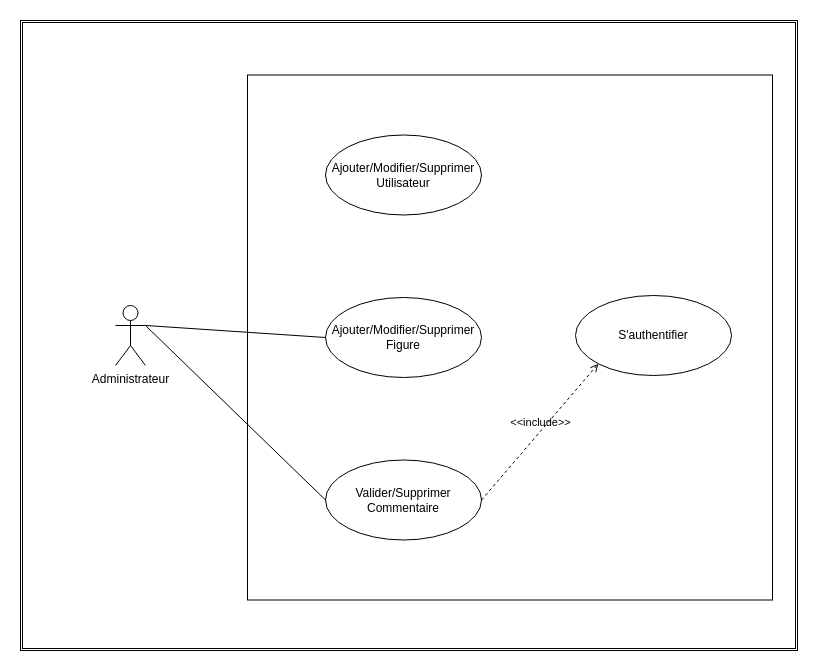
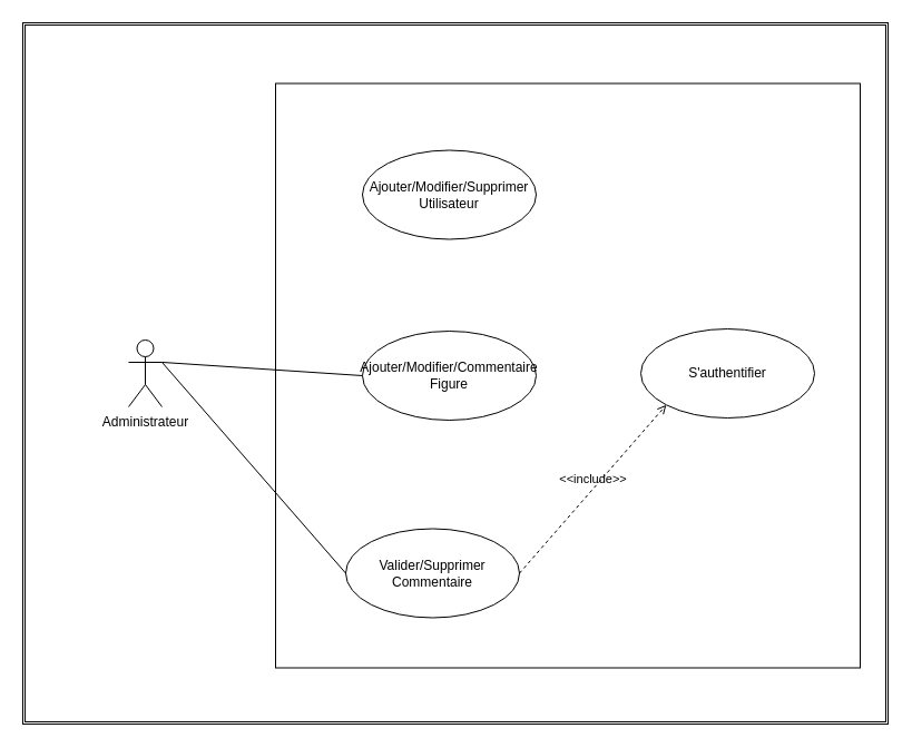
  <mxCell id="0" />
  <mxCell id="1" parent="0" />
  <mxCell id="2" value="" style="shape=ext;double=1;rounded=0;whiteSpace=wrap;html=1;fillColor=#FFFFFF;" parent="1" vertex="1"><mxGeometry x="20" y="20" width="777" height="630" as="geometry" /></mxCell>
  <mxCell id="3" value="&lt;div&gt;Administrateur&lt;/div&gt;" style="shape=umlActor;verticalLabelPosition=bottom;labelBackgroundColor=#ffffff;verticalAlign=top;html=1;outlineConnect=0;" parent="1" vertex="1"><mxGeometry x="115" y="305" width="30" height="60" as="geometry" /></mxCell>
  <mxCell id="4" value="" style="whiteSpace=wrap;html=1;aspect=fixed;fillColor=#FFFFFF;" parent="1" vertex="1"><mxGeometry x="247" y="74.5" width="525" height="525" as="geometry" /></mxCell>
  <mxCell id="5" value="&lt;div&gt;Ajouter/Modifier/Supprimer&lt;/div&gt;&lt;div&gt;Utilisateur&lt;br&gt;&lt;/div&gt;" style="ellipse;whiteSpace=wrap;html=1;fillColor=#FFFFFF;" parent="1" vertex="1"><mxGeometry x="325" y="134.5" width="156" height="80" as="geometry" /></mxCell>
- <mxCell id="6" value="&lt;div&gt;Ajouter/Modifier/Supprimer&lt;/div&gt;&lt;div&gt;Figure&lt;br&gt;&lt;/div&gt;" style="ellipse;whiteSpace=wrap;html=1;fillColor=#FFFFFF;" parent="1" vertex="1"><mxGeometry x="325" y="297" width="156" height="80" as="geometry" /></mxCell>
- <mxCell id="7" value="&lt;div&gt;Valider/Supprimer&lt;/div&gt;&lt;div&gt;Commentaire&lt;br&gt;&lt;/div&gt;" style="ellipse;whiteSpace=wrap;html=1;fillColor=#FFFFFF;" parent="1" vertex="1"><mxGeometry x="325" y="459.5" width="156" height="80" as="geometry" /></mxCell>
+ <mxCell id="6" value="&lt;div&gt;Ajouter/Modifier/Commentaire&lt;/div&gt;&lt;div&gt;Figure&lt;br&gt;&lt;/div&gt;" style="ellipse;whiteSpace=wrap;html=1;fillColor=#FFFFFF;" parent="1" vertex="1"><mxGeometry x="325" y="297" width="156" height="80" as="geometry" /></mxCell>
+ <mxCell id="7" value="&lt;div&gt;Valider/Supprimer&lt;/div&gt;&lt;div&gt;Commentaire&lt;br&gt;&lt;/div&gt;" style="ellipse;whiteSpace=wrap;html=1;fillColor=#FFFFFF;" parent="1" vertex="1"><mxGeometry x="310" y="474.5" width="156" height="80" as="geometry" /></mxCell>
  <mxCell id="8" value="" style="endArrow=none;html=1;exitX=1;exitY=0.333;exitDx=0;exitDy=0;exitPerimeter=0;entryX=0;entryY=0.5;entryDx=0;entryDy=0;" parent="1" source="3" target="6" edge="1"><mxGeometry width="50" height="50" relative="1" as="geometry"><mxPoint x="155" y="335" as="sourcePoint" /><mxPoint x="460" y="183" as="targetPoint" /></mxGeometry></mxCell>
  <mxCell id="9" value="" style="endArrow=none;html=1;exitX=1;exitY=0.333;exitDx=0;exitDy=0;exitPerimeter=0;entryX=0;entryY=0.5;entryDx=0;entryDy=0;" parent="1" source="3" target="7" edge="1"><mxGeometry width="50" height="50" relative="1" as="geometry"><mxPoint x="155" y="335" as="sourcePoint" /><mxPoint x="460" y="345" as="targetPoint" /></mxGeometry></mxCell>
  <mxCell id="10" value="S'authentifier" style="ellipse;whiteSpace=wrap;html=1;fillColor=#FFFFFF;" vertex="1" parent="1"><mxGeometry x="575" y="295" width="156" height="80" as="geometry" /></mxCell>
  <mxCell id="11" value="&amp;lt;&amp;lt;include&amp;gt;&amp;gt;" style="edgeStyle=none;html=1;endArrow=open;verticalAlign=bottom;dashed=1;labelBackgroundColor=none;exitX=1;exitY=0.5;exitDx=0;exitDy=0;entryX=0;entryY=1;entryDx=0;entryDy=0;" edge="1" parent="1" source="7" target="10"><mxGeometry width="160" relative="1" as="geometry"><mxPoint x="516.5" y="407.5" as="sourcePoint" /><mxPoint x="633.5" y="539.5" as="targetPoint" /></mxGeometry></mxCell>
